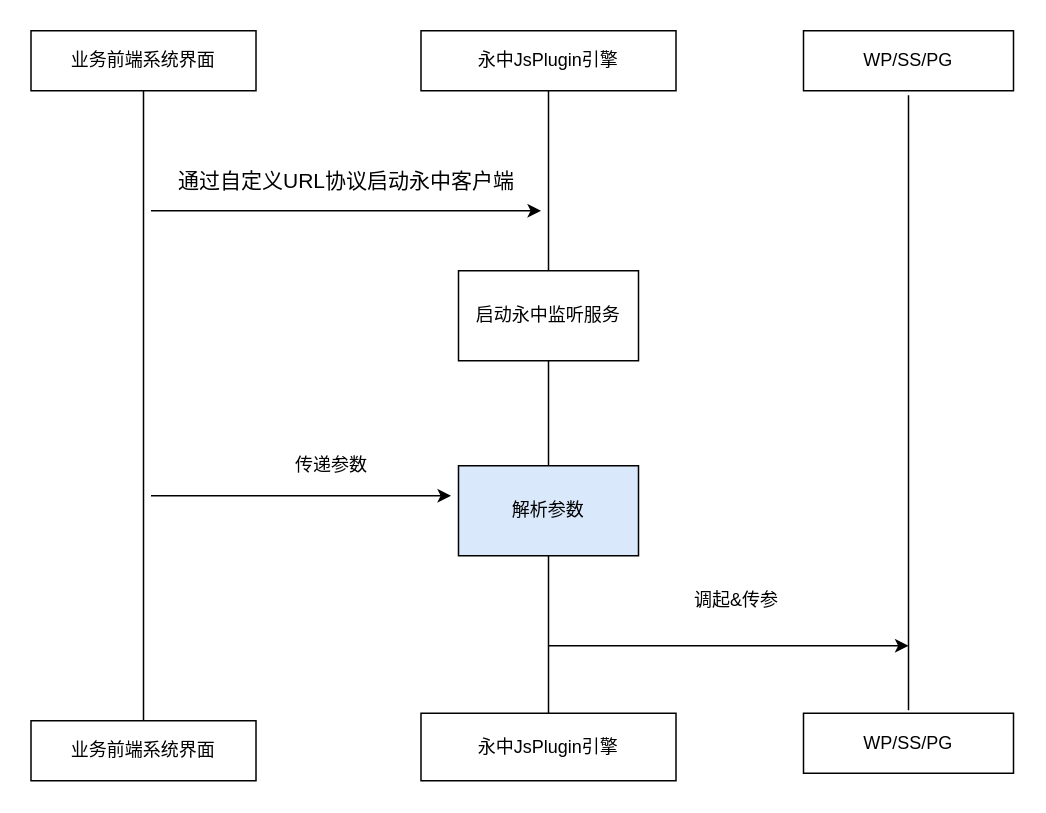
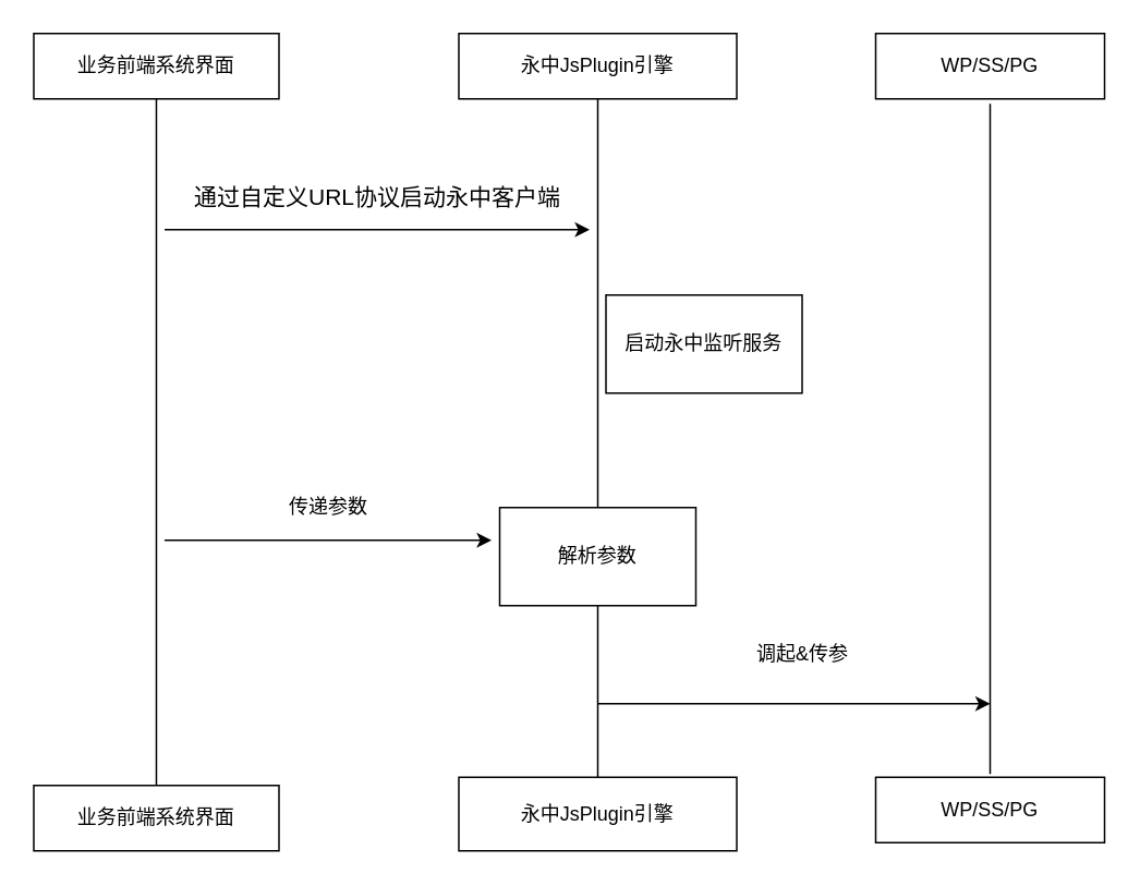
  <mxCell id="0" />
  <mxCell id="1" parent="0" />
  <mxCell id="2" value="业务前端系统界面" style="rounded=0;whiteSpace=wrap;html=1;sketch=0;" parent="1" vertex="1"><mxGeometry x="20" y="20" width="150" height="40" as="geometry" /></mxCell>
  <mxCell id="3" value="永中JsPlugin引擎" style="rounded=0;whiteSpace=wrap;html=1;" parent="1" vertex="1"><mxGeometry x="280" y="20" width="170" height="40" as="geometry" /></mxCell>
  <mxCell id="4" value="" style="endArrow=none;html=1;entryX=0.5;entryY=1;entryDx=0;entryDy=0;" parent="1" target="2" edge="1"><mxGeometry width="50" height="50" relative="1" as="geometry"><mxPoint x="95" y="480" as="sourcePoint" /><mxPoint x="100" y="110" as="targetPoint" /></mxGeometry></mxCell>
  <mxCell id="5" value="" style="endArrow=classic;html=1;" parent="1" edge="1"><mxGeometry width="50" height="50" relative="1" as="geometry"><mxPoint x="100" y="140" as="sourcePoint" /><mxPoint x="360" y="140" as="targetPoint" /><Array as="points"><mxPoint x="230" y="140" /></Array></mxGeometry></mxCell>
  <mxCell id="6" value="" style="endArrow=none;html=1;entryX=0.5;entryY=1;entryDx=0;entryDy=0;" parent="1" target="3" edge="1"><mxGeometry width="50" height="50" relative="1" as="geometry"><mxPoint x="365" y="480" as="sourcePoint" /><mxPoint x="340" y="150" as="targetPoint" /></mxGeometry></mxCell>
  <mxCell id="7" value="&lt;font style=&quot;font-size: 14px&quot;&gt;通过自定义URL协议启动永中客户端&lt;/font&gt;" style="text;html=1;align=center;verticalAlign=middle;resizable=0;points=[];autosize=1;strokeColor=none;" parent="1" vertex="1"><mxGeometry x="110" y="110" width="240" height="20" as="geometry" /></mxCell>
- <mxCell id="8" value="启动永中监听服务" style="rounded=0;whiteSpace=wrap;html=1;" parent="1" vertex="1"><mxGeometry x="305" y="180" width="120" height="60" as="geometry" /></mxCell>
+ <mxCell id="8" value="启动永中监听服务" style="rounded=0;whiteSpace=wrap;html=1;" parent="1" vertex="1"><mxGeometry x="370" y="180" width="120" height="60" as="geometry" /></mxCell>
  <mxCell id="9" value="" style="endArrow=classic;html=1;" parent="1" edge="1"><mxGeometry width="50" height="50" relative="1" as="geometry"><mxPoint x="100" y="330" as="sourcePoint" /><mxPoint x="300" y="330" as="targetPoint" /><Array as="points" /></mxGeometry></mxCell>
- <mxCell id="10" value="解析参数" style="rounded=0;whiteSpace=wrap;html=1;fillColor=#dae8fc;" parent="1" vertex="1"><mxGeometry x="305" y="310" width="120" height="60" as="geometry" /></mxCell>
+ <mxCell id="10" value="解析参数" style="rounded=0;whiteSpace=wrap;html=1;" parent="1" vertex="1"><mxGeometry x="305" y="310" width="120" height="60" as="geometry" /></mxCell>
  <mxCell id="11" value="WP/SS/PG" style="rounded=0;whiteSpace=wrap;html=1;" parent="1" vertex="1"><mxGeometry x="535" y="20" width="140" height="40" as="geometry" /></mxCell>
  <mxCell id="12" value="" style="endArrow=none;html=1;entryX=0.5;entryY=1;entryDx=0;entryDy=0;" parent="1" edge="1"><mxGeometry width="50" height="50" relative="1" as="geometry"><mxPoint x="605" y="473" as="sourcePoint" /><mxPoint x="605" y="63" as="targetPoint" /></mxGeometry></mxCell>
  <mxCell id="13" value="" style="endArrow=classic;html=1;" parent="1" edge="1"><mxGeometry width="50" height="50" relative="1" as="geometry"><mxPoint x="365" y="430" as="sourcePoint" /><mxPoint x="605" y="430" as="targetPoint" /><Array as="points"><mxPoint x="465" y="430" /></Array></mxGeometry></mxCell>
- <mxCell id="14" value="传递参数" style="text;html=1;align=center;verticalAlign=middle;resizable=0;points=[];autosize=1;strokeColor=none;" parent="1" vertex="1"><mxGeometry x="190" y="300" width="60" height="20" as="geometry" /></mxCell>
+ <mxCell id="14" value="传递参数" style="text;html=1;align=center;verticalAlign=middle;resizable=0;points=[];autosize=1;strokeColor=none;" parent="1" vertex="1"><mxGeometry x="170" y="300" width="60" height="20" as="geometry" /></mxCell>
  <mxCell id="15" value="调起&amp;amp;传参" style="text;html=1;align=center;verticalAlign=middle;resizable=0;points=[];autosize=1;strokeColor=none;" parent="1" vertex="1"><mxGeometry x="455" y="390" width="70" height="20" as="geometry" /></mxCell>
  <mxCell id="16" value="业务前端系统界面" style="rounded=0;whiteSpace=wrap;html=1;sketch=0;" parent="1" vertex="1"><mxGeometry x="20" y="480" width="150" height="40" as="geometry" /></mxCell>
  <mxCell id="17" value="永中JsPlugin引擎" style="rounded=0;whiteSpace=wrap;html=1;" parent="1" vertex="1"><mxGeometry x="280" y="475" width="170" height="45" as="geometry" /></mxCell>
  <mxCell id="18" value="WP/SS/PG" style="rounded=0;whiteSpace=wrap;html=1;" parent="1" vertex="1"><mxGeometry x="535" y="475" width="140" height="40" as="geometry" /></mxCell>
